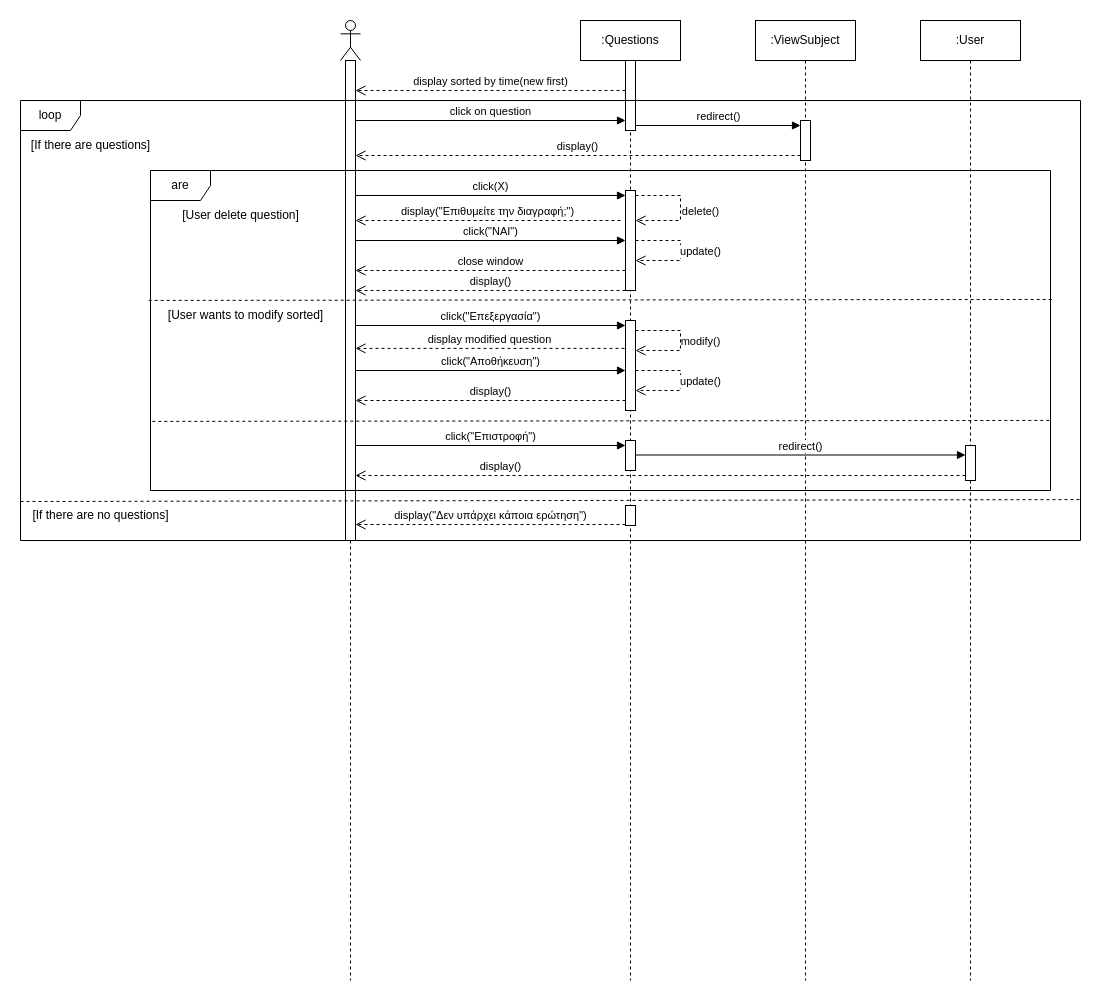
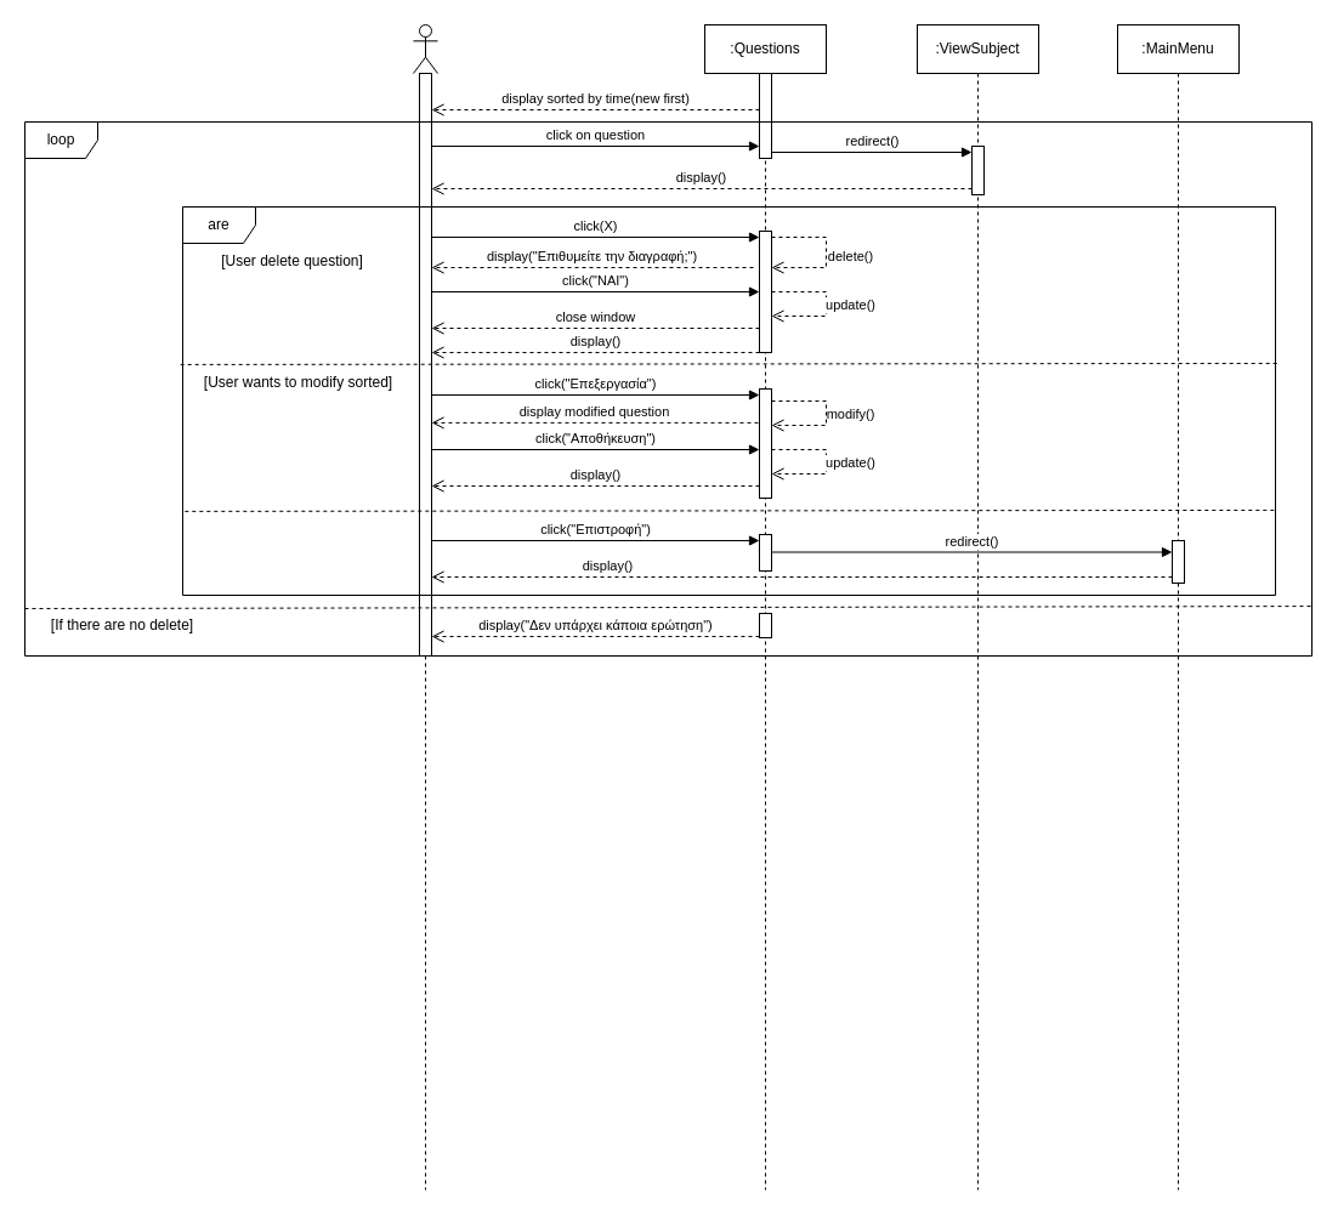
  <mxCell id="0" />
  <mxCell id="1" parent="0" />
  <mxCell id="2" value=":Questions" style="shape=umlLifeline;perimeter=lifelinePerimeter;whiteSpace=wrap;html=1;container=1;dropTarget=0;collapsible=0;recursiveResize=0;outlineConnect=0;portConstraint=eastwest;newEdgeStyle={&quot;curved&quot;:0,&quot;rounded&quot;:0};" parent="1" vertex="1"><mxGeometry x="580" y="20" width="100" height="960" as="geometry" /></mxCell>
  <mxCell id="3" value="" style="html=1;points=[[0,0,0,0,5],[0,1,0,0,-5],[1,0,0,0,5],[1,1,0,0,-5]];perimeter=orthogonalPerimeter;outlineConnect=0;targetShapes=umlLifeline;portConstraint=eastwest;newEdgeStyle={&quot;curved&quot;:0,&quot;rounded&quot;:0};" parent="2" vertex="1"><mxGeometry x="45" y="40" width="10" height="70" as="geometry" /></mxCell>
  <mxCell id="4" value="" style="html=1;points=[[0,0,0,0,5],[0,1,0,0,-5],[1,0,0,0,5],[1,1,0,0,-5]];perimeter=orthogonalPerimeter;outlineConnect=0;targetShapes=umlLifeline;portConstraint=eastwest;newEdgeStyle={&quot;curved&quot;:0,&quot;rounded&quot;:0};" parent="2" vertex="1"><mxGeometry x="45" y="170" width="10" height="100" as="geometry" /></mxCell>
  <mxCell id="5" value="update()" style="html=1;verticalAlign=bottom;endArrow=open;dashed=1;endSize=8;curved=0;rounded=0;" parent="2" source="4" target="4" edge="1"><mxGeometry x="0.182" y="-20" relative="1" as="geometry"><mxPoint x="60" y="220" as="sourcePoint" /><mxPoint x="60" y="240" as="targetPoint" /><Array as="points"><mxPoint x="100" y="220" /><mxPoint x="100" y="240" /></Array><mxPoint x="20" y="20" as="offset" /></mxGeometry></mxCell>
  <mxCell id="6" value="" style="html=1;points=[[0,0,0,0,5],[0,1,0,0,-5],[1,0,0,0,5],[1,1,0,0,-5]];perimeter=orthogonalPerimeter;outlineConnect=0;targetShapes=umlLifeline;portConstraint=eastwest;newEdgeStyle={&quot;curved&quot;:0,&quot;rounded&quot;:0};" parent="2" vertex="1"><mxGeometry x="45" y="300" width="10" height="90" as="geometry" /></mxCell>
  <mxCell id="7" value="click(&quot;Επεξεργασία&quot;)" style="html=1;verticalAlign=bottom;endArrow=block;curved=0;rounded=0;entryX=0;entryY=0;entryDx=0;entryDy=5;entryPerimeter=0;" parent="2" target="6" edge="1"><mxGeometry width="80" relative="1" as="geometry"><mxPoint x="-225" y="305" as="sourcePoint" /><mxPoint x="-130" y="300" as="targetPoint" /></mxGeometry></mxCell>
  <mxCell id="8" value="display()" style="html=1;verticalAlign=bottom;endArrow=open;dashed=1;endSize=8;curved=0;rounded=0;exitX=0;exitY=1;exitDx=0;exitDy=-5;exitPerimeter=0;" parent="2" edge="1"><mxGeometry relative="1" as="geometry"><mxPoint x="45" y="380" as="sourcePoint" /><mxPoint x="-225" y="380" as="targetPoint" /></mxGeometry></mxCell>
  <mxCell id="9" value="delete()" style="html=1;verticalAlign=bottom;endArrow=open;dashed=1;endSize=8;curved=0;rounded=0;exitX=1;exitY=0;exitDx=0;exitDy=5;exitPerimeter=0;" parent="2" source="4" target="4" edge="1"><mxGeometry x="0.217" y="-20" relative="1" as="geometry"><mxPoint x="70" y="180" as="sourcePoint" /><mxPoint x="70" y="200" as="targetPoint" /><Array as="points"><mxPoint x="100" y="175" /><mxPoint x="100" y="200" /></Array><mxPoint x="20" y="20" as="offset" /></mxGeometry></mxCell>
  <mxCell id="10" value="" style="shape=umlLifeline;perimeter=lifelinePerimeter;whiteSpace=wrap;html=1;container=1;dropTarget=0;collapsible=0;recursiveResize=0;outlineConnect=0;portConstraint=eastwest;newEdgeStyle={&quot;curved&quot;:0,&quot;rounded&quot;:0};participant=umlActor;" parent="1" vertex="1"><mxGeometry x="340" y="20" width="20" height="960" as="geometry" /></mxCell>
  <mxCell id="11" value="" style="html=1;points=[[0,0,0,0,5],[0,1,0,0,-5],[1,0,0,0,5],[1,1,0,0,-5]];perimeter=orthogonalPerimeter;outlineConnect=0;targetShapes=umlLifeline;portConstraint=eastwest;newEdgeStyle={&quot;curved&quot;:0,&quot;rounded&quot;:0};" parent="10" vertex="1"><mxGeometry x="5" y="40" width="10" height="480" as="geometry" /></mxCell>
  <mxCell id="12" value=":ViewSubject" style="shape=umlLifeline;perimeter=lifelinePerimeter;whiteSpace=wrap;html=1;container=1;dropTarget=0;collapsible=0;recursiveResize=0;outlineConnect=0;portConstraint=eastwest;newEdgeStyle={&quot;curved&quot;:0,&quot;rounded&quot;:0};" parent="1" vertex="1"><mxGeometry x="755" y="20" width="100" height="960" as="geometry" /></mxCell>
  <mxCell id="13" value="display sorted by time(new first)" style="html=1;verticalAlign=bottom;endArrow=open;dashed=1;endSize=8;curved=0;rounded=0;" parent="1" source="3" edge="1"><mxGeometry relative="1" as="geometry"><mxPoint x="495" y="90" as="sourcePoint" /><mxPoint x="355" y="90" as="targetPoint" /><Array as="points"><mxPoint x="430" y="90" /></Array></mxGeometry></mxCell>
  <mxCell id="14" value="loop" style="shape=umlFrame;whiteSpace=wrap;html=1;pointerEvents=0;" parent="1" vertex="1"><mxGeometry x="20" y="100" width="1060" height="440" as="geometry" /></mxCell>
- <mxCell id="15" value="[If there are questions]" style="text;html=1;align=center;verticalAlign=middle;resizable=0;points=[];autosize=1;strokeColor=none;fillColor=none;" parent="1" vertex="1"><mxGeometry x="20" y="130" width="140" height="30" as="geometry" /></mxCell>
  <mxCell id="16" value="click on question" style="html=1;verticalAlign=bottom;endArrow=block;curved=0;rounded=0;exitX=1;exitY=0.059;exitDx=0;exitDy=0;exitPerimeter=0;" parent="1" edge="1"><mxGeometry width="80" relative="1" as="geometry"><mxPoint x="355" y="120" as="sourcePoint" /><mxPoint x="625" y="120" as="targetPoint" /></mxGeometry></mxCell>
  <mxCell id="17" value="redirect()" style="html=1;verticalAlign=bottom;endArrow=block;curved=0;rounded=0;exitX=1;exitY=1;exitDx=0;exitDy=-5;exitPerimeter=0;" parent="1" source="3" target="18" edge="1"><mxGeometry width="80" relative="1" as="geometry"><mxPoint x="680" y="128" as="sourcePoint" /><mxPoint x="760" y="128" as="targetPoint" /></mxGeometry></mxCell>
  <mxCell id="18" value="" style="html=1;points=[[0,0,0,0,5],[0,1,0,0,-5],[1,0,0,0,5],[1,1,0,0,-5]];perimeter=orthogonalPerimeter;outlineConnect=0;targetShapes=umlLifeline;portConstraint=eastwest;newEdgeStyle={&quot;curved&quot;:0,&quot;rounded&quot;:0};" parent="1" vertex="1"><mxGeometry x="800" y="120" width="10" height="40" as="geometry" /></mxCell>
  <mxCell id="19" value="display()" style="html=1;verticalAlign=bottom;endArrow=open;dashed=1;endSize=8;curved=0;rounded=0;exitX=0;exitY=1;exitDx=0;exitDy=-5;exitPerimeter=0;" parent="1" source="18" target="11" edge="1"><mxGeometry relative="1" as="geometry"><mxPoint x="730" y="380" as="sourcePoint" /><mxPoint x="650" y="380" as="targetPoint" /></mxGeometry></mxCell>
  <mxCell id="20" value="are" style="shape=umlFrame;whiteSpace=wrap;html=1;pointerEvents=0;" parent="1" vertex="1"><mxGeometry x="150" y="170" width="900" height="320" as="geometry" /></mxCell>
  <mxCell id="21" value="[User delete question]" style="text;html=1;align=center;verticalAlign=middle;resizable=0;points=[];autosize=1;strokeColor=none;fillColor=none;" parent="1" vertex="1"><mxGeometry x="170" y="200" width="140" height="30" as="geometry" /></mxCell>
  <mxCell id="22" value="click(X)" style="html=1;verticalAlign=bottom;endArrow=block;curved=0;rounded=0;entryX=0;entryY=0;entryDx=0;entryDy=5;entryPerimeter=0;" parent="1" source="11" target="4" edge="1"><mxGeometry width="80" relative="1" as="geometry"><mxPoint x="370" y="190" as="sourcePoint" /><mxPoint x="450" y="190" as="targetPoint" /></mxGeometry></mxCell>
  <mxCell id="23" value="display(&quot;Επιθυμείτε την διαγραφή;&quot;)" style="html=1;verticalAlign=bottom;endArrow=open;dashed=1;endSize=8;curved=0;rounded=0;" parent="1" target="11" edge="1"><mxGeometry relative="1" as="geometry"><mxPoint x="620" y="220" as="sourcePoint" /><mxPoint x="355" y="214.5" as="targetPoint" /></mxGeometry></mxCell>
  <mxCell id="24" value="click(&quot;ΝΑΙ&quot;)" style="html=1;verticalAlign=bottom;endArrow=block;curved=0;rounded=0;" parent="1" edge="1"><mxGeometry width="80" relative="1" as="geometry"><mxPoint x="355" y="240" as="sourcePoint" /><mxPoint x="625" y="240" as="targetPoint" /></mxGeometry></mxCell>
  <mxCell id="25" value="close window" style="html=1;verticalAlign=bottom;endArrow=open;dashed=1;endSize=8;curved=0;rounded=0;exitX=0;exitY=1;exitDx=0;exitDy=-5;exitPerimeter=0;" parent="1" edge="1"><mxGeometry relative="1" as="geometry"><mxPoint x="625" y="270" as="sourcePoint" /><mxPoint x="355" y="270" as="targetPoint" /></mxGeometry></mxCell>
  <mxCell id="26" value="display()" style="html=1;verticalAlign=bottom;endArrow=open;dashed=1;endSize=8;curved=0;rounded=0;" parent="1" target="11" edge="1"><mxGeometry relative="1" as="geometry"><mxPoint x="625" y="290" as="sourcePoint" /><mxPoint x="360" y="290" as="targetPoint" /></mxGeometry></mxCell>
  <mxCell id="27" value="" style="endArrow=none;dashed=1;html=1;rounded=0;exitX=-0.002;exitY=0.406;exitDx=0;exitDy=0;exitPerimeter=0;entryX=1.002;entryY=0.403;entryDx=0;entryDy=0;entryPerimeter=0;" parent="1" source="20" target="20" edge="1"><mxGeometry width="50" height="50" relative="1" as="geometry"><mxPoint x="500" y="360" as="sourcePoint" /><mxPoint x="550" y="310" as="targetPoint" /></mxGeometry></mxCell>
  <mxCell id="28" value="[User wants to modify sorted]" style="text;html=1;align=center;verticalAlign=middle;resizable=0;points=[];autosize=1;strokeColor=none;fillColor=none;" parent="1" vertex="1"><mxGeometry x="150" y="300" width="190" height="30" as="geometry" /></mxCell>
  <mxCell id="29" value="modify()" style="html=1;verticalAlign=bottom;endArrow=open;dashed=1;endSize=8;curved=0;rounded=0;" parent="1" edge="1"><mxGeometry x="0.182" y="-20" relative="1" as="geometry"><mxPoint x="635" y="330" as="sourcePoint" /><mxPoint x="635" y="350" as="targetPoint" /><Array as="points"><mxPoint x="680" y="330" /><mxPoint x="680" y="350" /></Array><mxPoint x="20" y="20" as="offset" /></mxGeometry></mxCell>
  <mxCell id="30" value="click(&quot;Αποθήκευση&quot;)" style="html=1;verticalAlign=bottom;endArrow=block;curved=0;rounded=0;" parent="1" edge="1"><mxGeometry width="80" relative="1" as="geometry"><mxPoint x="355" y="370" as="sourcePoint" /><mxPoint x="625" y="370" as="targetPoint" /></mxGeometry></mxCell>
  <mxCell id="31" value="display modified question" style="html=1;verticalAlign=bottom;endArrow=open;dashed=1;endSize=8;curved=0;rounded=0;exitX=-0.1;exitY=0.31;exitDx=0;exitDy=0;exitPerimeter=0;" parent="1" source="6" target="11" edge="1"><mxGeometry relative="1" as="geometry"><mxPoint x="620" y="350" as="sourcePoint" /><mxPoint x="540" y="350" as="targetPoint" /></mxGeometry></mxCell>
  <mxCell id="32" value="update()" style="html=1;verticalAlign=bottom;endArrow=open;dashed=1;endSize=8;curved=0;rounded=0;" parent="1" edge="1"><mxGeometry x="0.182" y="-20" relative="1" as="geometry"><mxPoint x="635" y="370" as="sourcePoint" /><mxPoint x="635" y="390" as="targetPoint" /><Array as="points"><mxPoint x="680" y="370" /><mxPoint x="680" y="390" /></Array><mxPoint x="20" y="20" as="offset" /></mxGeometry></mxCell>
- <mxCell id="33" value=":User" style="shape=umlLifeline;perimeter=lifelinePerimeter;whiteSpace=wrap;html=1;container=1;dropTarget=0;collapsible=0;recursiveResize=0;outlineConnect=0;portConstraint=eastwest;newEdgeStyle={&quot;curved&quot;:0,&quot;rounded&quot;:0};" parent="1" vertex="1"><mxGeometry x="920" y="20" width="100" height="960" as="geometry" /></mxCell>
+ <mxCell id="33" value=":MainMenu" style="shape=umlLifeline;perimeter=lifelinePerimeter;whiteSpace=wrap;html=1;container=1;dropTarget=0;collapsible=0;recursiveResize=0;outlineConnect=0;portConstraint=eastwest;newEdgeStyle={&quot;curved&quot;:0,&quot;rounded&quot;:0};" parent="1" vertex="1"><mxGeometry x="920" y="20" width="100" height="960" as="geometry" /></mxCell>
  <mxCell id="34" value="" style="html=1;points=[[0,0,0,0,5],[0,1,0,0,-5],[1,0,0,0,5],[1,1,0,0,-5]];perimeter=orthogonalPerimeter;outlineConnect=0;targetShapes=umlLifeline;portConstraint=eastwest;newEdgeStyle={&quot;curved&quot;:0,&quot;rounded&quot;:0};" parent="33" vertex="1"><mxGeometry x="45" y="425" width="10" height="35" as="geometry" /></mxCell>
  <mxCell id="35" value="" style="endArrow=none;dashed=1;html=1;rounded=0;exitX=0.002;exitY=0.784;exitDx=0;exitDy=0;exitPerimeter=0;entryX=1;entryY=0.781;entryDx=0;entryDy=0;entryPerimeter=0;" parent="1" source="20" target="20" edge="1"><mxGeometry width="50" height="50" relative="1" as="geometry"><mxPoint x="260" y="470" as="sourcePoint" /><mxPoint x="310" y="420" as="targetPoint" /></mxGeometry></mxCell>
  <mxCell id="36" value="" style="html=1;points=[[0,0,0,0,5],[0,1,0,0,-5],[1,0,0,0,5],[1,1,0,0,-5]];perimeter=orthogonalPerimeter;outlineConnect=0;targetShapes=umlLifeline;portConstraint=eastwest;newEdgeStyle={&quot;curved&quot;:0,&quot;rounded&quot;:0};" parent="1" vertex="1"><mxGeometry x="625" y="440" width="10" height="30" as="geometry" /></mxCell>
  <mxCell id="37" value="click(&quot;Επιστροφή&quot;)" style="html=1;verticalAlign=bottom;endArrow=block;curved=0;rounded=0;entryX=0;entryY=0;entryDx=0;entryDy=5;entryPerimeter=0;" parent="1" source="11" target="36" edge="1"><mxGeometry width="80" relative="1" as="geometry"><mxPoint x="360" y="444.5" as="sourcePoint" /><mxPoint x="440" y="444.5" as="targetPoint" /></mxGeometry></mxCell>
  <mxCell id="38" value="redirect()" style="html=1;verticalAlign=bottom;endArrow=block;curved=0;rounded=0;" parent="1" target="34" edge="1"><mxGeometry width="80" relative="1" as="geometry"><mxPoint x="635" y="454.5" as="sourcePoint" /><mxPoint x="715" y="454.5" as="targetPoint" /></mxGeometry></mxCell>
  <mxCell id="39" value="display()" style="html=1;verticalAlign=bottom;endArrow=open;dashed=1;endSize=8;curved=0;rounded=0;exitX=0;exitY=1;exitDx=0;exitDy=-5;exitPerimeter=0;" parent="1" source="34" target="11" edge="1"><mxGeometry x="0.525" relative="1" as="geometry"><mxPoint x="760" y="484.5" as="sourcePoint" /><mxPoint x="680" y="484.5" as="targetPoint" /><mxPoint as="offset" /></mxGeometry></mxCell>
  <mxCell id="40" value="" style="endArrow=none;dashed=1;html=1;rounded=0;entryX=1;entryY=0.907;entryDx=0;entryDy=0;entryPerimeter=0;" parent="1" target="14" edge="1"><mxGeometry width="50" height="50" relative="1" as="geometry"><mxPoint x="20" y="501" as="sourcePoint" /><mxPoint x="190" y="510" as="targetPoint" /></mxGeometry></mxCell>
- <mxCell id="41" value="[If there are no questions]" style="text;html=1;align=center;verticalAlign=middle;resizable=0;points=[];autosize=1;strokeColor=none;fillColor=none;" parent="1" vertex="1"><mxGeometry x="20" y="500" width="160" height="30" as="geometry" /></mxCell>
+ <mxCell id="41" value="[If there are no delete]" style="text;html=1;align=center;verticalAlign=middle;resizable=0;points=[];autosize=1;strokeColor=none;fillColor=none;" parent="1" vertex="1"><mxGeometry x="20" y="500" width="160" height="30" as="geometry" /></mxCell>
  <mxCell id="42" value="" style="html=1;points=[[0,0,0,0,5],[0,1,0,0,-5],[1,0,0,0,5],[1,1,0,0,-5]];perimeter=orthogonalPerimeter;outlineConnect=0;targetShapes=umlLifeline;portConstraint=eastwest;newEdgeStyle={&quot;curved&quot;:0,&quot;rounded&quot;:0};" parent="1" vertex="1"><mxGeometry x="625" y="505" width="10" height="20" as="geometry" /></mxCell>
  <mxCell id="43" value="display(&quot;Δεν υπάρχει κάποια ερώτηση&quot;)" style="html=1;verticalAlign=bottom;endArrow=open;dashed=1;endSize=8;curved=0;rounded=0;" parent="1" target="11" edge="1"><mxGeometry relative="1" as="geometry"><mxPoint x="625" y="524" as="sourcePoint" /><mxPoint x="545" y="524" as="targetPoint" /><mxPoint as="offset" /></mxGeometry></mxCell>
